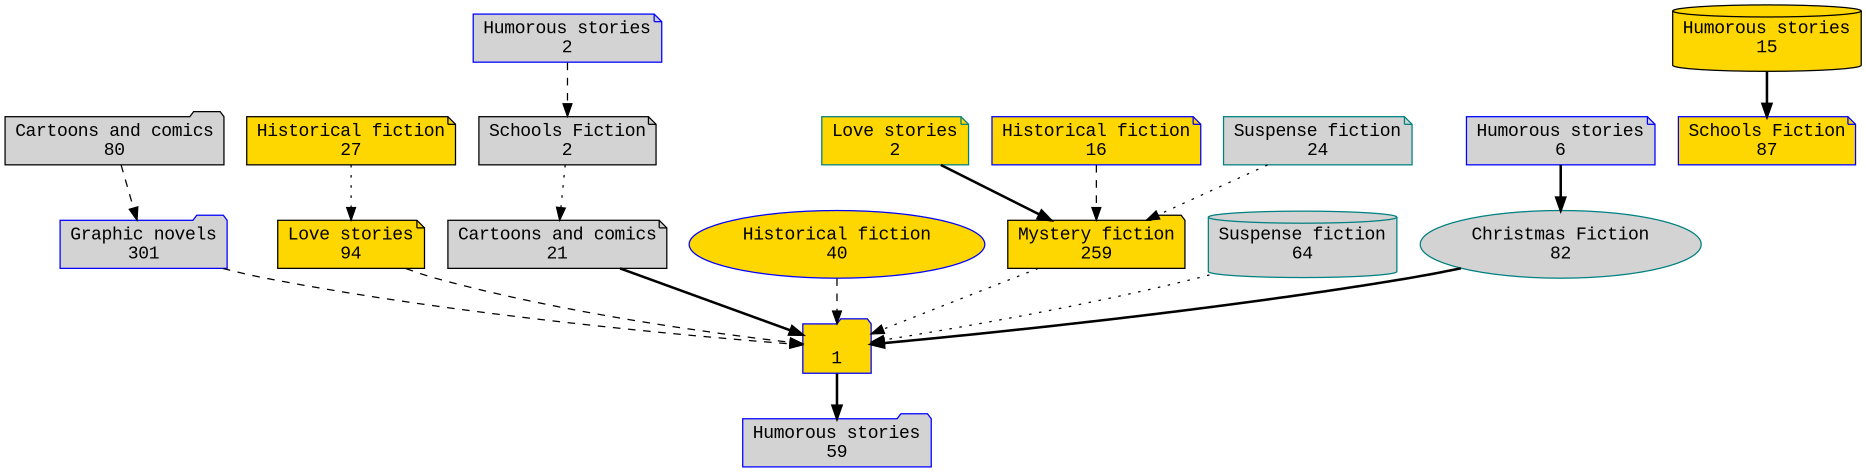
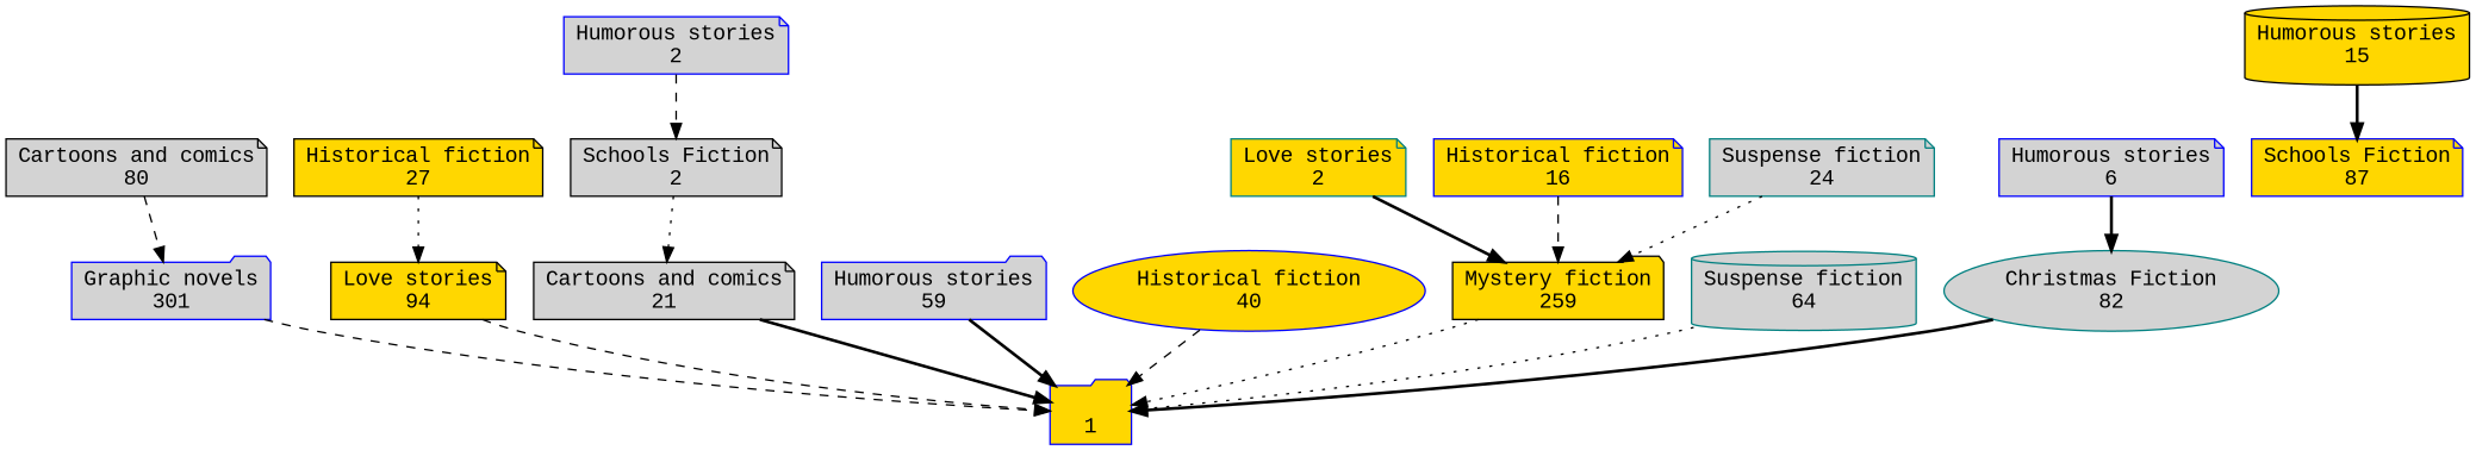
  digraph {
    fontname="Liberation Mono"
    node [color=blue fillcolor=lightgrey fontname="Liberation Mono" shape=note style=filled]
    edge [fontname="Liberation Mono" style=dashed]
    n1 [fillcolor=gold label="\n1" shape=folder]
    n2 [label="Graphic novels\n301" shape=folder]
-   n3 [color=black label="Cartoons and comics\n80" shape=folder]
+   n3 [color=black label="Cartoons and comics\n80"]
    n4 [color=black fillcolor=gold label="Love stories\n94"]
    n5 [color=black fillcolor=gold label="Historical fiction\n27"]
    n6 [fillcolor=gold label="Schools Fiction\n87"]
    n7 [color=black fillcolor=gold label="Humorous stories\n15" shape=cylinder]
    n8 [color=black label="Cartoons and comics\n21"]
    n9 [color=black label="Schools Fiction\n2"]
    n10 [label="Humorous stories\n2"]
    n11 [label="Humorous stories\n59" shape=folder]
    n12 [fillcolor=gold label="Historical fiction\n40" shape=ellipse]
    n13 [color=black fillcolor=gold label="Mystery fiction\n259" shape=folder]
    n14 [color=teal fillcolor=gold label="Love stories\n2"]
    n15 [fillcolor=gold label="Historical fiction\n16"]
    n16 [color=teal label="Suspense fiction\n24"]
    n17 [color=teal label="Suspense fiction\n64" shape=cylinder]
    n18 [color=teal label="Christmas Fiction\n82" shape=ellipse]
    n19 [label="Humorous stories\n6"]
    n2 -> n1
    n3 -> n2
    n4 -> n1
    n5 -> n4 [style=dotted]
    n7 -> n6 [style=bold]
    n8 -> n1 [style=bold]
    n9 -> n8 [style=dotted]
    n10 -> n9
-   n1 -> n11 [style=bold]
+   n11 -> n1 [style=bold]
    n12 -> n1
    n13 -> n1 [style=dotted]
    n14 -> n13 [style=bold]
    n15 -> n13
    n16 -> n13 [style=dotted]
    n17 -> n1 [style=dotted]
    n18 -> n1 [style=bold]
    n19 -> n18 [style=bold]
  }
